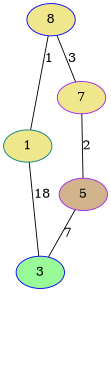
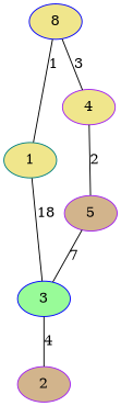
  graph {
    node [color=purple fillcolor=khaki style=filled]
    n1 [color=blue label=8]
    1 [color=teal]
-   4 [label=7]
+   4
    3 [color=blue fillcolor=palegreen]
    5 [fillcolor=tan]
+   2 [fillcolor=tan]
    n1 -- 1 [label=1]
    n1 -- 4 [label=3]
    1 -- 3 [label=18]
    4 -- 5 [label=2]
+   3 -- 2 [label=4]
    5 -- 3 [label=7]
  }
